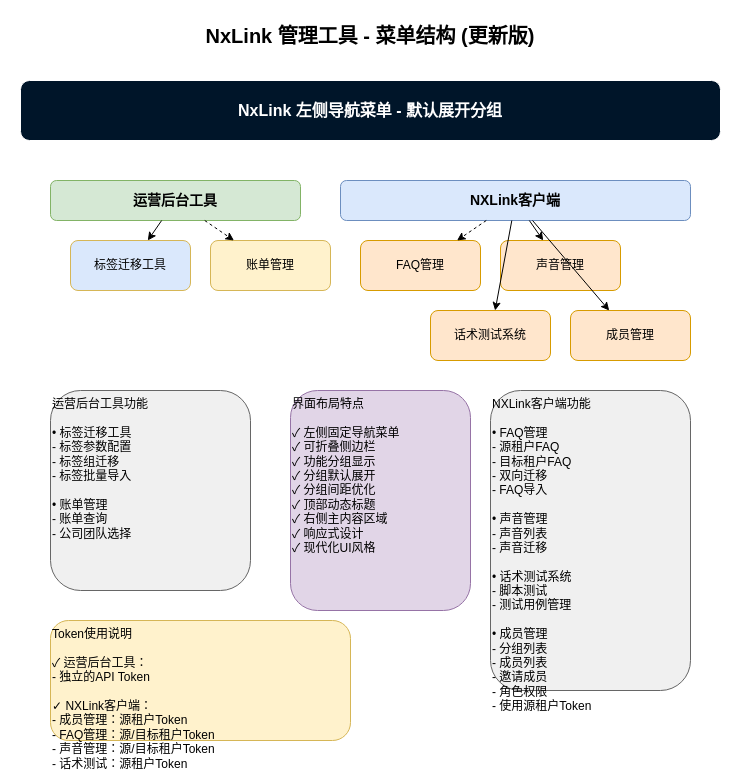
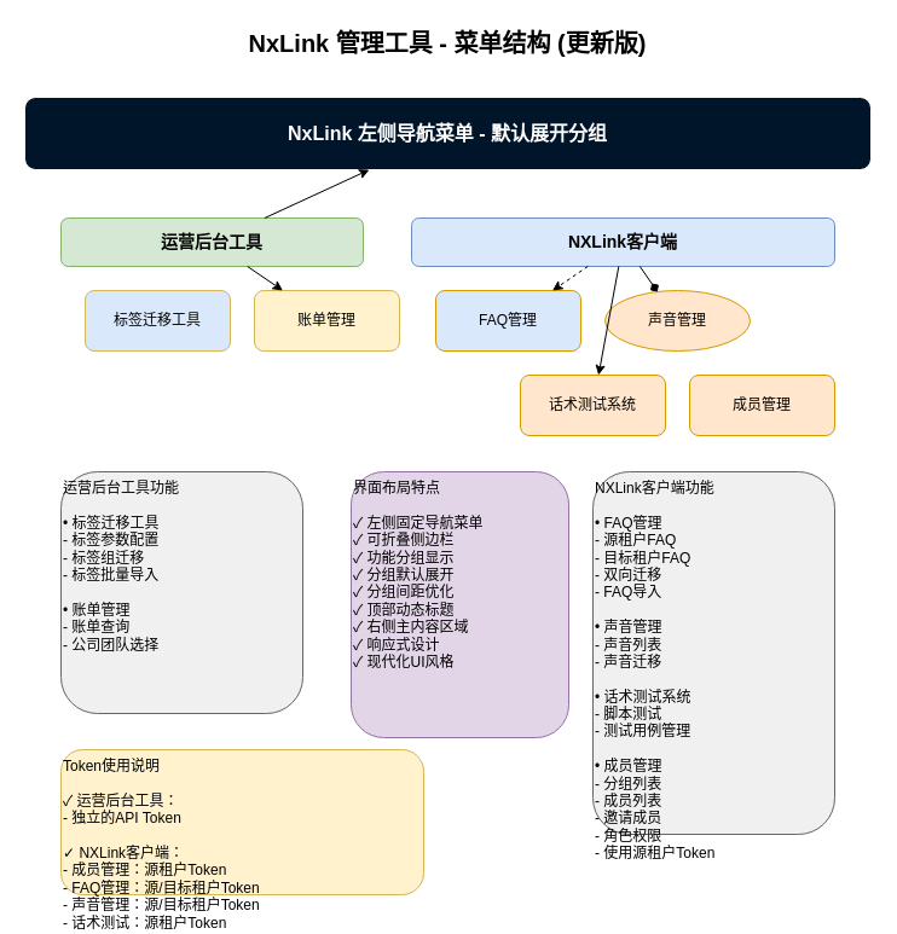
  <mxCell id="0" />
  <mxCell id="1" parent="0" />
  <mxCell id="2" value="NxLink 管理工具 - 菜单结构 (更新版)" style="text;html=1;strokeColor=none;fillColor=none;align=center;verticalAlign=middle;whiteSpace=wrap;rounded=0;fontSize=20;fontStyle=1" vertex="1" parent="1"><mxGeometry x="170" y="20" width="400" height="30" as="geometry" /></mxCell>
  <mxCell id="3" value="NxLink 左侧导航菜单 - 默认展开分组" style="rounded=1;whiteSpace=wrap;html=1;fillColor=#001529;strokeColor=#ffffff;fontSize=16;fontStyle=1;fontColor=#ffffff;" vertex="1" parent="1"><mxGeometry x="20" y="80" width="700" height="60" as="geometry" /></mxCell>
  <mxCell id="4" value="运营后台工具" style="rounded=1;whiteSpace=wrap;html=1;fillColor=#d5e8d4;strokeColor=#82b366;fontSize=14;fontStyle=1" vertex="1" parent="1"><mxGeometry x="50" y="180" width="250" height="40" as="geometry" /></mxCell>
  <mxCell id="5" value="标签迁移工具" style="rounded=1;whiteSpace=wrap;html=1;fillColor=#dae8fc;strokeColor=#d6b656;" vertex="1" parent="1"><mxGeometry x="70" y="240" width="120" height="50" as="geometry" /></mxCell>
  <mxCell id="6" value="账单管理" style="rounded=1;whiteSpace=wrap;html=1;fillColor=#fff2cc;strokeColor=#d6b656;" vertex="1" parent="1"><mxGeometry x="210" y="240" width="120" height="50" as="geometry" /></mxCell>
  <mxCell id="7" value="NXLink客户端" style="rounded=1;whiteSpace=wrap;html=1;fillColor=#dae8fc;strokeColor=#6c8ebf;fontSize=14;fontStyle=1" vertex="1" parent="1"><mxGeometry x="340" y="180" width="350" height="40" as="geometry" /></mxCell>
- <mxCell id="8" value="FAQ管理" style="rounded=1;whiteSpace=wrap;html=1;fillColor=#ffe6cc;strokeColor=#d79b00;" vertex="1" parent="1"><mxGeometry x="360" y="240" width="120" height="50" as="geometry" /></mxCell>
- <mxCell id="9" value="声音管理" style="rounded=1;whiteSpace=wrap;html=1;fillColor=#ffe6cc;strokeColor=#d79b00;" vertex="1" parent="1"><mxGeometry x="500" y="240" width="120" height="50" as="geometry" /></mxCell>
+ <mxCell id="8" value="FAQ管理" style="rounded=1;whiteSpace=wrap;html=1;fillColor=#dae8fc;strokeColor=#d79b00;" vertex="1" parent="1"><mxGeometry x="360" y="240" width="120" height="50" as="geometry" /></mxCell>
+ <mxCell id="9" value="声音管理" style="ellipse;whiteSpace=wrap;html=1;fillColor=#ffe6cc;strokeColor=#d79b00;" vertex="1" parent="1"><mxGeometry x="500" y="240" width="120" height="50" as="geometry" /></mxCell>
  <mxCell id="10" value="话术测试系统" style="rounded=1;whiteSpace=wrap;html=1;fillColor=#ffe6cc;strokeColor=#d79b00;" vertex="1" parent="1"><mxGeometry x="430" y="310" width="120" height="50" as="geometry" /></mxCell>
  <mxCell id="11" value="成员管理" style="rounded=1;whiteSpace=wrap;html=1;fillColor=#ffe6cc;strokeColor=#d79b00;" vertex="1" parent="1"><mxGeometry x="570" y="310" width="120" height="50" as="geometry" /></mxCell>
- <mxCell id="12" value="" style="endArrow=classic;html=1;rounded=0;" edge="1" parent="1" source="4" target="5"><mxGeometry width="50" height="50" relative="1" as="geometry"><mxPoint x="360" y="400" as="sourcePoint" /><mxPoint x="410" y="350" as="targetPoint" /></mxGeometry></mxCell>
- <mxCell id="13" value="" style="endArrow=classic;html=1;rounded=0;dashed=1;" edge="1" parent="1" source="4" target="6"><mxGeometry width="50" height="50" relative="1" as="geometry"><mxPoint x="360" y="400" as="sourcePoint" /><mxPoint x="410" y="350" as="targetPoint" /></mxGeometry></mxCell>
+ <mxCell id="12" value="" style="endArrow=classic;html=1;rounded=0;" edge="1" parent="1" source="4" target="3"><mxGeometry width="50" height="50" relative="1" as="geometry"><mxPoint x="360" y="400" as="sourcePoint" /><mxPoint x="410" y="350" as="targetPoint" /></mxGeometry></mxCell>
+ <mxCell id="13" value="" style="endArrow=classic;html=1;rounded=0;" edge="1" parent="1" source="4" target="6"><mxGeometry width="50" height="50" relative="1" as="geometry"><mxPoint x="360" y="400" as="sourcePoint" /><mxPoint x="410" y="350" as="targetPoint" /></mxGeometry></mxCell>
  <mxCell id="14" value="" style="endArrow=classic;html=1;rounded=0;dashed=1;" edge="1" parent="1" source="7" target="8"><mxGeometry width="50" height="50" relative="1" as="geometry"><mxPoint x="360" y="400" as="sourcePoint" /><mxPoint x="410" y="350" as="targetPoint" /></mxGeometry></mxCell>
- <mxCell id="15" value="" style="endArrow=classic;html=1;rounded=0;" edge="1" parent="1" source="7" target="9"><mxGeometry width="50" height="50" relative="1" as="geometry"><mxPoint x="360" y="400" as="sourcePoint" /><mxPoint x="410" y="350" as="targetPoint" /></mxGeometry></mxCell>
+ <mxCell id="15" value="" style="endArrow=diamond;html=1;rounded=0;" edge="1" parent="1" source="7" target="9"><mxGeometry width="50" height="50" relative="1" as="geometry"><mxPoint x="360" y="400" as="sourcePoint" /><mxPoint x="410" y="350" as="targetPoint" /></mxGeometry></mxCell>
  <mxCell id="16" value="" style="endArrow=classic;html=1;rounded=0;" edge="1" parent="1" source="7" target="10"><mxGeometry width="50" height="50" relative="1" as="geometry"><mxPoint x="360" y="400" as="sourcePoint" /><mxPoint x="410" y="350" as="targetPoint" /></mxGeometry></mxCell>
- <mxCell id="17" value="" style="endArrow=classic;html=1;rounded=0;" edge="1" parent="1" source="7" target="11"><mxGeometry width="50" height="50" relative="1" as="geometry"><mxPoint x="360" y="400" as="sourcePoint" /><mxPoint x="410" y="350" as="targetPoint" /></mxGeometry></mxCell>
  <mxCell id="18" value="运营后台工具功能&lt;br&gt;&lt;br&gt;• 标签迁移工具&lt;br&gt;  - 标签参数配置&lt;br&gt;  - 标签组迁移&lt;br&gt;  - 标签批量导入&lt;br&gt;&lt;br&gt;• 账单管理&lt;br&gt;  - 账单查询&lt;br&gt;  - 公司团队选择" style="rounded=1;whiteSpace=wrap;html=1;fillColor=#f0f0f0;strokeColor=#666666;align=left;verticalAlign=top;" vertex="1" parent="1"><mxGeometry x="50" y="390" width="200" height="200" as="geometry" /></mxCell>
  <mxCell id="19" value="NXLink客户端功能&lt;br&gt;&lt;br&gt;• FAQ管理&lt;br&gt;  - 源租户FAQ&lt;br&gt;  - 目标租户FAQ&lt;br&gt;  - 双向迁移&lt;br&gt;  - FAQ导入&lt;br&gt;&lt;br&gt;• 声音管理&lt;br&gt;  - 声音列表&lt;br&gt;  - 声音迁移&lt;br&gt;&lt;br&gt;• 话术测试系统&lt;br&gt;  - 脚本测试&lt;br&gt;  - 测试用例管理&lt;br&gt;&lt;br&gt;• 成员管理&lt;br&gt;  - 分组列表&lt;br&gt;  - 成员列表&lt;br&gt;  - 邀请成员&lt;br&gt;  - 角色权限&lt;br&gt;  - 使用源租户Token" style="rounded=1;whiteSpace=wrap;html=1;fillColor=#f0f0f0;strokeColor=#666666;align=left;verticalAlign=top;" vertex="1" parent="1"><mxGeometry x="490" y="390" width="200" height="300" as="geometry" /></mxCell>
  <mxCell id="20" value="界面布局特点&lt;br&gt;&lt;br&gt;✓ 左侧固定导航菜单&lt;br&gt;✓ 可折叠侧边栏&lt;br&gt;✓ 功能分组显示&lt;br&gt;✓ 分组默认展开&lt;br&gt;✓ 分组间距优化&lt;br&gt;✓ 顶部动态标题&lt;br&gt;✓ 右侧主内容区域&lt;br&gt;✓ 响应式设计&lt;br&gt;✓ 现代化UI风格" style="rounded=1;whiteSpace=wrap;html=1;fillColor=#e1d5e7;strokeColor=#9673a6;align=left;verticalAlign=top;" vertex="1" parent="1"><mxGeometry x="290" y="390" width="180" height="220" as="geometry" /></mxCell>
  <mxCell id="21" value="Token使用说明&lt;br&gt;&lt;br&gt;✓ 运营后台工具：&lt;br&gt;  - 独立的API Token&lt;br&gt;&lt;br&gt;✓ NXLink客户端：&lt;br&gt;  - 成员管理：源租户Token&lt;br&gt;  - FAQ管理：源/目标租户Token&lt;br&gt;  - 声音管理：源/目标租户Token&lt;br&gt;  - 话术测试：源租户Token" style="rounded=1;whiteSpace=wrap;html=1;fillColor=#fff2cc;strokeColor=#d6b656;align=left;verticalAlign=top;" vertex="1" parent="1"><mxGeometry x="50" y="620" width="300" height="120" as="geometry" /></mxCell>
